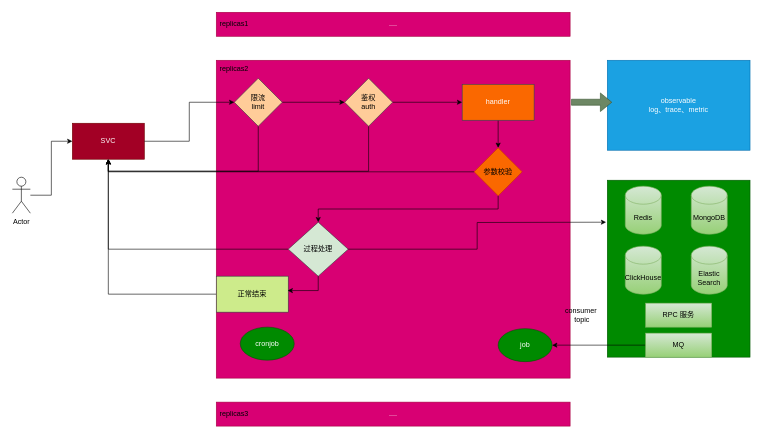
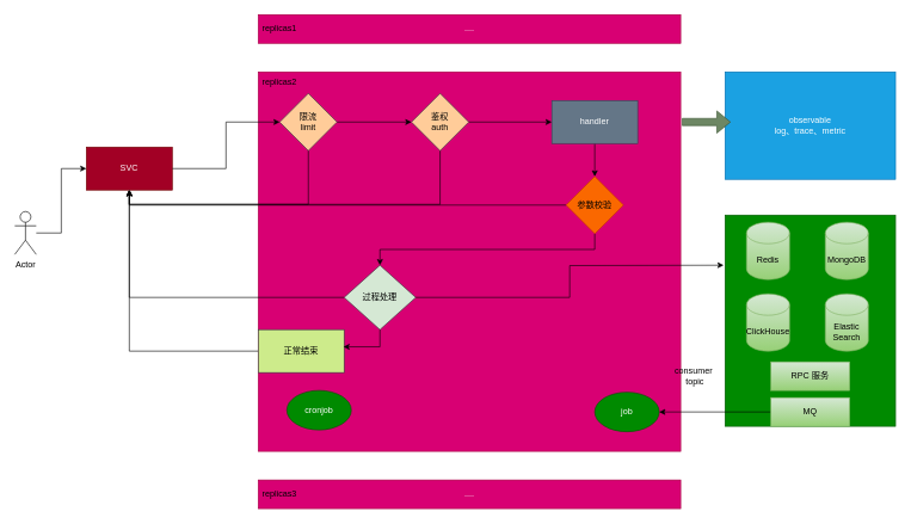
  <mxCell id="0" />
  <mxCell id="1" parent="0" />
  <mxCell id="2" value="" style="rounded=0;whiteSpace=wrap;html=1;align=center;verticalAlign=middle;fontFamily=Helvetica;fontSize=12;fillColor=#008a00;fontColor=#ffffff;strokeColor=#005700;" vertex="1" parent="1"><mxGeometry x="1012" y="300" width="238" height="295" as="geometry" /></mxCell>
  <mxCell id="3" style="edgeStyle=orthogonalEdgeStyle;rounded=0;orthogonalLoop=1;jettySize=auto;html=1;entryX=0;entryY=0.5;entryDx=0;entryDy=0;" parent="1" source="4" target="5" edge="1"><mxGeometry relative="1" as="geometry" /></mxCell>
  <mxCell id="4" value="Actor" style="shape=umlActor;verticalLabelPosition=bottom;verticalAlign=top;html=1;outlineConnect=0;" parent="1" vertex="1"><mxGeometry x="20" y="295" width="30" height="60" as="geometry" /></mxCell>
  <mxCell id="5" value="SVC" style="rounded=0;whiteSpace=wrap;html=1;fillColor=#a20025;fontColor=#ffffff;strokeColor=#6F0000;" parent="1" vertex="1"><mxGeometry x="120" y="205" width="120" height="60" as="geometry" /></mxCell>
  <mxCell id="6" value="...." style="rounded=0;whiteSpace=wrap;html=1;fillColor=#d80073;strokeColor=#A50040;fontColor=#ffffff;" parent="1" vertex="1"><mxGeometry x="360" y="20" width="590" height="40" as="geometry" /></mxCell>
  <mxCell id="7" value="replicas1" style="text;html=1;align=center;verticalAlign=middle;whiteSpace=wrap;rounded=0;" parent="1" vertex="1"><mxGeometry x="360" y="25" width="60" height="30" as="geometry" /></mxCell>
  <mxCell id="8" value="" style="rounded=0;whiteSpace=wrap;html=1;fillColor=#d80073;strokeColor=#A50040;fontColor=#ffffff;" parent="1" vertex="1"><mxGeometry x="360" y="100" width="590" height="530" as="geometry" /></mxCell>
  <mxCell id="9" value="replicas2" style="text;html=1;align=center;verticalAlign=middle;whiteSpace=wrap;rounded=0;" vertex="1" parent="1"><mxGeometry x="360" y="100" width="60" height="30" as="geometry" /></mxCell>
  <mxCell id="10" style="edgeStyle=orthogonalEdgeStyle;rounded=0;orthogonalLoop=1;jettySize=auto;html=1;entryX=0.5;entryY=1;entryDx=0;entryDy=0;fontFamily=Helvetica;fontSize=12;fontColor=default;exitX=0.5;exitY=1;exitDx=0;exitDy=0;" edge="1" parent="1" source="12" target="5"><mxGeometry relative="1" as="geometry" /></mxCell>
  <mxCell id="11" style="edgeStyle=orthogonalEdgeStyle;rounded=0;orthogonalLoop=1;jettySize=auto;html=1;entryX=0;entryY=0.5;entryDx=0;entryDy=0;fontFamily=Helvetica;fontSize=12;fontColor=default;" edge="1" parent="1" source="12" target="16"><mxGeometry relative="1" as="geometry" /></mxCell>
  <mxCell id="12" value="限流&lt;div&gt;limit&lt;/div&gt;" style="rhombus;whiteSpace=wrap;html=1;rounded=0;align=center;verticalAlign=middle;fontFamily=Helvetica;fontSize=12;fillColor=#ffcc99;strokeColor=#36393d;" vertex="1" parent="1"><mxGeometry x="390" y="130" width="80" height="80" as="geometry" /></mxCell>
  <mxCell id="13" style="edgeStyle=orthogonalEdgeStyle;rounded=0;orthogonalLoop=1;jettySize=auto;html=1;fontFamily=Helvetica;fontSize=12;fontColor=default;" edge="1" parent="1" source="5" target="12"><mxGeometry relative="1" as="geometry" /></mxCell>
  <mxCell id="14" style="edgeStyle=orthogonalEdgeStyle;rounded=0;orthogonalLoop=1;jettySize=auto;html=1;entryX=0.5;entryY=1;entryDx=0;entryDy=0;fontFamily=Helvetica;fontSize=12;fontColor=default;exitX=0.5;exitY=1;exitDx=0;exitDy=0;" edge="1" parent="1" source="16" target="5"><mxGeometry relative="1" as="geometry" /></mxCell>
  <mxCell id="15" style="edgeStyle=orthogonalEdgeStyle;rounded=0;orthogonalLoop=1;jettySize=auto;html=1;entryX=0;entryY=0.5;entryDx=0;entryDy=0;fontFamily=Helvetica;fontSize=12;fontColor=default;" edge="1" parent="1" source="16" target="18"><mxGeometry relative="1" as="geometry" /></mxCell>
  <mxCell id="16" value="鉴权&lt;div&gt;auth&lt;/div&gt;" style="rhombus;whiteSpace=wrap;html=1;rounded=0;align=center;verticalAlign=middle;fontFamily=Helvetica;fontSize=12;fillColor=#ffcc99;strokeColor=#36393d;" vertex="1" parent="1"><mxGeometry x="574" y="130" width="80" height="80" as="geometry" /></mxCell>
  <mxCell id="17" style="edgeStyle=orthogonalEdgeStyle;rounded=0;orthogonalLoop=1;jettySize=auto;html=1;entryX=0.5;entryY=0;entryDx=0;entryDy=0;fontFamily=Helvetica;fontSize=12;fontColor=default;" edge="1" parent="1" source="18" target="21"><mxGeometry relative="1" as="geometry" /></mxCell>
- <mxCell id="18" value="handler" style="rounded=0;whiteSpace=wrap;html=1;align=center;verticalAlign=middle;fontFamily=Helvetica;fontSize=12;fillColor=#fa6800;strokeColor=#314354;fontColor=#ffffff;" vertex="1" parent="1"><mxGeometry x="770" y="140" width="120" height="60" as="geometry" /></mxCell>
+ <mxCell id="18" value="handler" style="rounded=0;whiteSpace=wrap;html=1;align=center;verticalAlign=middle;fontFamily=Helvetica;fontSize=12;fillColor=#647687;strokeColor=#314354;fontColor=#ffffff;" vertex="1" parent="1"><mxGeometry x="770" y="140" width="120" height="60" as="geometry" /></mxCell>
  <mxCell id="19" style="edgeStyle=orthogonalEdgeStyle;rounded=0;orthogonalLoop=1;jettySize=auto;html=1;entryX=0.5;entryY=1;entryDx=0;entryDy=0;fontFamily=Helvetica;fontSize=12;fontColor=default;" edge="1" parent="1" source="21" target="5"><mxGeometry relative="1" as="geometry" /></mxCell>
  <mxCell id="20" style="edgeStyle=orthogonalEdgeStyle;rounded=0;orthogonalLoop=1;jettySize=auto;html=1;entryX=0.5;entryY=0;entryDx=0;entryDy=0;fontFamily=Helvetica;fontSize=12;fontColor=default;exitX=0.5;exitY=1;exitDx=0;exitDy=0;" edge="1" parent="1" source="21" target="28"><mxGeometry relative="1" as="geometry" /></mxCell>
  <mxCell id="21" value="参数校验" style="rhombus;whiteSpace=wrap;html=1;rounded=0;align=center;verticalAlign=middle;fontFamily=Helvetica;fontSize=12;fillColor=#fa6800;strokeColor=#C73500;fontColor=#000000;" vertex="1" parent="1"><mxGeometry x="790" y="246" width="80" height="80" as="geometry" /></mxCell>
  <mxCell id="22" value="MongoDB" style="shape=cylinder3;whiteSpace=wrap;html=1;boundedLbl=1;backgroundOutline=1;size=15;rounded=0;align=center;verticalAlign=middle;fontFamily=Helvetica;fontSize=12;fillColor=#d5e8d4;strokeColor=#82b366;gradientColor=#97d077;" vertex="1" parent="1"><mxGeometry x="1152" y="310" width="60" height="80" as="geometry" /></mxCell>
  <mxCell id="23" value="Redis" style="shape=cylinder3;whiteSpace=wrap;html=1;boundedLbl=1;backgroundOutline=1;size=15;rounded=0;align=center;verticalAlign=middle;fontFamily=Helvetica;fontSize=12;fillColor=#d5e8d4;strokeColor=#82b366;gradientColor=#97d077;" vertex="1" parent="1"><mxGeometry x="1042" y="310" width="60" height="80" as="geometry" /></mxCell>
  <mxCell id="24" value="ClickHouse" style="shape=cylinder3;whiteSpace=wrap;html=1;boundedLbl=1;backgroundOutline=1;size=15;rounded=0;align=center;verticalAlign=middle;fontFamily=Helvetica;fontSize=12;fillColor=#d5e8d4;strokeColor=#82b366;gradientColor=#97d077;" vertex="1" parent="1"><mxGeometry x="1042" y="410" width="60" height="80" as="geometry" /></mxCell>
  <mxCell id="25" value="Elastic Search" style="shape=cylinder3;whiteSpace=wrap;html=1;boundedLbl=1;backgroundOutline=1;size=15;rounded=0;align=center;verticalAlign=middle;fontFamily=Helvetica;fontSize=12;fillColor=#d5e8d4;strokeColor=#82b366;gradientColor=#97d077;" vertex="1" parent="1"><mxGeometry x="1152" y="410" width="60" height="80" as="geometry" /></mxCell>
  <mxCell id="26" style="edgeStyle=orthogonalEdgeStyle;rounded=0;orthogonalLoop=1;jettySize=auto;html=1;entryX=0.5;entryY=1;entryDx=0;entryDy=0;fontFamily=Helvetica;fontSize=12;fontColor=default;" edge="1" parent="1" source="28" target="5"><mxGeometry relative="1" as="geometry" /></mxCell>
  <mxCell id="27" style="edgeStyle=orthogonalEdgeStyle;rounded=0;orthogonalLoop=1;jettySize=auto;html=1;fontFamily=Helvetica;fontSize=12;fontColor=default;" edge="1" parent="1" source="28"><mxGeometry relative="1" as="geometry"><mxPoint x="1010" y="370" as="targetPoint" /></mxGeometry></mxCell>
  <mxCell id="28" value="过程处理" style="rhombus;whiteSpace=wrap;html=1;rounded=0;align=center;verticalAlign=middle;fontFamily=Helvetica;fontSize=12;fillColor=#d5e8d4;strokeColor=#36393d;" vertex="1" parent="1"><mxGeometry x="480" y="370" width="100" height="90" as="geometry" /></mxCell>
  <mxCell id="29" style="edgeStyle=orthogonalEdgeStyle;rounded=0;orthogonalLoop=1;jettySize=auto;html=1;entryX=0.5;entryY=1;entryDx=0;entryDy=0;fontFamily=Helvetica;fontSize=12;fontColor=default;" edge="1" parent="1" source="30" target="5"><mxGeometry relative="1" as="geometry" /></mxCell>
  <mxCell id="30" value="正常结束" style="rounded=0;whiteSpace=wrap;html=1;align=center;verticalAlign=middle;fontFamily=Helvetica;fontSize=12;fillColor=#cdeb8b;strokeColor=#36393d;" vertex="1" parent="1"><mxGeometry x="360" y="460" width="120" height="60" as="geometry" /></mxCell>
  <mxCell id="31" style="edgeStyle=orthogonalEdgeStyle;rounded=0;orthogonalLoop=1;jettySize=auto;html=1;entryX=0.992;entryY=0.4;entryDx=0;entryDy=0;entryPerimeter=0;fontFamily=Helvetica;fontSize=12;fontColor=default;" edge="1" parent="1" source="28" target="30"><mxGeometry relative="1" as="geometry" /></mxCell>
  <mxCell id="32" value="RPC 服务" style="rounded=0;whiteSpace=wrap;html=1;align=center;verticalAlign=middle;fontFamily=Helvetica;fontSize=12;fillColor=#d5e8d4;strokeColor=#82b366;gradientColor=#97d077;" vertex="1" parent="1"><mxGeometry x="1076" y="505" width="110" height="40" as="geometry" /></mxCell>
  <mxCell id="33" value="cronjob" style="ellipse;whiteSpace=wrap;html=1;rounded=0;align=center;verticalAlign=middle;fontFamily=Helvetica;fontSize=12;fontColor=#ffffff;fillColor=#008a00;strokeColor=#005700;" vertex="1" parent="1"><mxGeometry x="400" y="545" width="90" height="55" as="geometry" /></mxCell>
  <mxCell id="34" value="job" style="ellipse;whiteSpace=wrap;html=1;rounded=0;align=center;verticalAlign=middle;fontFamily=Helvetica;fontSize=12;fontColor=#ffffff;fillColor=#008a00;strokeColor=#005700;" vertex="1" parent="1"><mxGeometry x="830" y="547.5" width="90" height="55" as="geometry" /></mxCell>
  <mxCell id="35" style="edgeStyle=orthogonalEdgeStyle;rounded=0;orthogonalLoop=1;jettySize=auto;html=1;fontFamily=Helvetica;fontSize=12;fontColor=default;" edge="1" parent="1" source="36" target="34"><mxGeometry relative="1" as="geometry" /></mxCell>
  <mxCell id="36" value="MQ" style="rounded=0;whiteSpace=wrap;html=1;align=center;verticalAlign=middle;fontFamily=Helvetica;fontSize=12;fillColor=#d5e8d4;strokeColor=#82b366;gradientColor=#97d077;" vertex="1" parent="1"><mxGeometry x="1076" y="555" width="110" height="40" as="geometry" /></mxCell>
  <mxCell id="37" value="consumer&amp;nbsp;&lt;div&gt;topic&lt;/div&gt;" style="text;html=1;align=center;verticalAlign=middle;whiteSpace=wrap;rounded=0;fontFamily=Helvetica;fontSize=12;fontColor=default;" vertex="1" parent="1"><mxGeometry x="940" y="510" width="60" height="30" as="geometry" /></mxCell>
  <mxCell id="38" value="observable&lt;div&gt;log、trace、metric&lt;/div&gt;" style="rounded=0;whiteSpace=wrap;html=1;align=center;verticalAlign=middle;fontFamily=Helvetica;fontSize=12;fontColor=#ffffff;fillColor=#1ba1e2;strokeColor=#006EAF;" vertex="1" parent="1"><mxGeometry x="1012" y="100" width="238" height="150" as="geometry" /></mxCell>
  <mxCell id="39" value="" style="shape=flexArrow;endArrow=classic;html=1;rounded=0;fontFamily=Helvetica;fontSize=12;fontColor=default;exitX=1.003;exitY=0.132;exitDx=0;exitDy=0;exitPerimeter=0;fillColor=#6d8764;strokeColor=#3A5431;" edge="1" parent="1" source="8"><mxGeometry width="50" height="50" relative="1" as="geometry"><mxPoint x="970" y="220" as="sourcePoint" /><mxPoint x="1020" y="170" as="targetPoint" /></mxGeometry></mxCell>
  <mxCell id="40" value="...." style="rounded=0;whiteSpace=wrap;html=1;fillColor=#d80073;strokeColor=#A50040;fontColor=#ffffff;" vertex="1" parent="1"><mxGeometry x="360" y="670" width="590" height="40" as="geometry" /></mxCell>
  <mxCell id="41" value="replicas3" style="text;html=1;align=center;verticalAlign=middle;whiteSpace=wrap;rounded=0;" vertex="1" parent="1"><mxGeometry x="360" y="675" width="60" height="30" as="geometry" /></mxCell>
